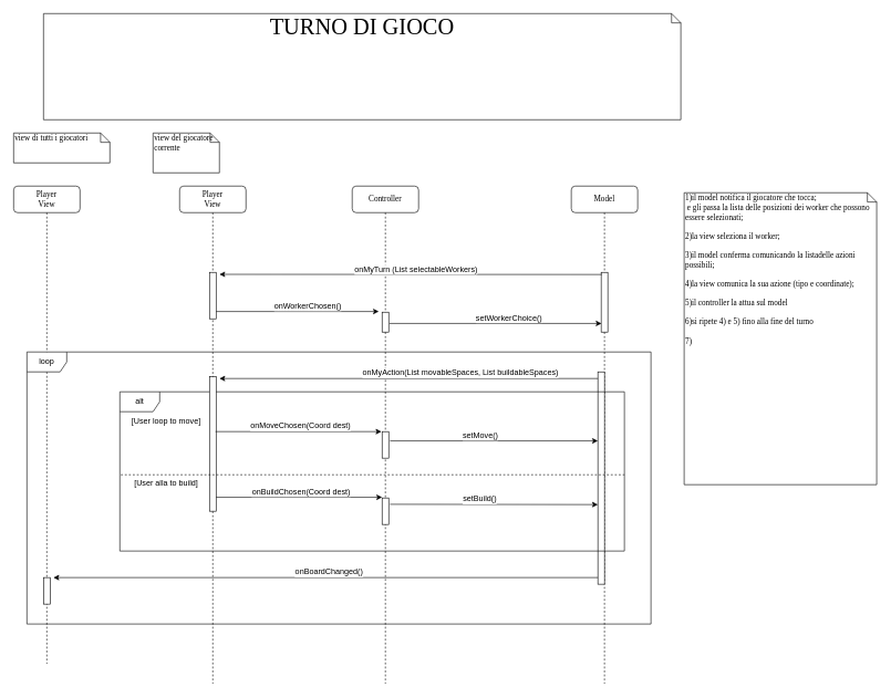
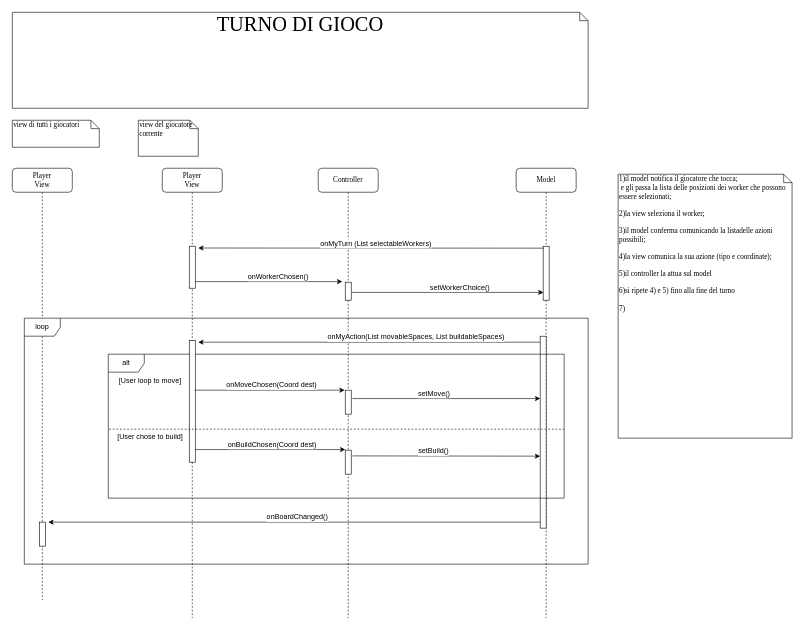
  <mxCell id="0" />
  <mxCell id="1" parent="0" />
  <mxCell id="2" value="Player&lt;div&gt;View&lt;/div&gt;" style="shape=umlLifeline;perimeter=lifelinePerimeter;whiteSpace=wrap;html=1;container=1;collapsible=0;recursiveResize=0;outlineConnect=0;rounded=1;shadow=0;comic=0;labelBackgroundColor=none;strokeWidth=1;fontFamily=Verdana;fontSize=12;align=center;connectable=0;allowArrows=0;" parent="1" vertex="1"><mxGeometry x="20" y="280" width="100" height="720" as="geometry" /></mxCell>
  <mxCell id="3" value="" style="html=1;points=[];perimeter=orthogonalPerimeter;rounded=0;shadow=0;comic=0;labelBackgroundColor=none;strokeWidth=1;fontFamily=Verdana;fontSize=12;align=center;connectable=0;allowArrows=0;" parent="2" vertex="1"><mxGeometry x="45" y="590" width="10" height="40" as="geometry" /></mxCell>
  <mxCell id="4" value="loop" style="shape=umlFrame;whiteSpace=wrap;html=1;" parent="1" vertex="1"><mxGeometry x="40" y="530" width="940" height="410" as="geometry" /></mxCell>
  <mxCell id="5" value="&lt;div&gt;Model&lt;/div&gt;" style="shape=umlLifeline;perimeter=lifelinePerimeter;whiteSpace=wrap;html=1;container=1;collapsible=0;recursiveResize=0;outlineConnect=0;rounded=1;shadow=0;comic=0;labelBackgroundColor=none;strokeWidth=1;fontFamily=Verdana;fontSize=12;align=center;connectable=0;allowArrows=0;" parent="1" vertex="1"><mxGeometry x="860" y="280" width="100" height="750" as="geometry" /></mxCell>
  <mxCell id="6" value="" style="html=1;points=[];perimeter=orthogonalPerimeter;rounded=0;shadow=0;comic=0;labelBackgroundColor=none;strokeWidth=1;fontFamily=Verdana;fontSize=12;align=center;connectable=0;allowArrows=0;" parent="5" vertex="1"><mxGeometry x="45" y="130" width="10" height="90" as="geometry" /></mxCell>
  <mxCell id="7" value="" style="html=1;points=[];perimeter=orthogonalPerimeter;rounded=0;shadow=0;comic=0;labelBackgroundColor=none;strokeWidth=1;fontFamily=Verdana;fontSize=12;align=center;connectable=0;allowArrows=0;" parent="1" vertex="1"><mxGeometry x="900" y="560" width="10" height="320" as="geometry" /></mxCell>
  <mxCell id="8" value="alt" style="shape=umlFrame;whiteSpace=wrap;html=1;" parent="1" vertex="1"><mxGeometry x="180" y="590" width="760" height="240" as="geometry" /></mxCell>
  <mxCell id="9" value="Controller" style="shape=umlLifeline;perimeter=lifelinePerimeter;whiteSpace=wrap;html=1;container=1;collapsible=0;recursiveResize=0;outlineConnect=0;rounded=1;shadow=0;comic=0;labelBackgroundColor=none;strokeWidth=1;fontFamily=Verdana;fontSize=12;align=center;allowArrows=0;connectable=0;" parent="1" vertex="1"><mxGeometry x="530" y="280" width="100" height="750" as="geometry" /></mxCell>
  <mxCell id="10" value="" style="html=1;points=[];perimeter=orthogonalPerimeter;rounded=0;shadow=0;comic=0;labelBackgroundColor=none;strokeWidth=1;fontFamily=Verdana;fontSize=12;align=center;connectable=0;" parent="9" vertex="1"><mxGeometry x="45" y="190" width="10" height="30" as="geometry" /></mxCell>
  <mxCell id="11" value="" style="html=1;points=[];perimeter=orthogonalPerimeter;rounded=0;shadow=0;comic=0;labelBackgroundColor=none;strokeWidth=1;fontFamily=Verdana;fontSize=12;align=center;connectable=0;" parent="9" vertex="1"><mxGeometry x="45" y="370" width="10" height="40" as="geometry" /></mxCell>
  <mxCell id="12" value="Player&lt;div&gt;View&lt;/div&gt;" style="shape=umlLifeline;perimeter=lifelinePerimeter;whiteSpace=wrap;html=1;container=1;collapsible=0;recursiveResize=0;outlineConnect=0;rounded=1;shadow=0;comic=0;labelBackgroundColor=none;strokeWidth=1;fontFamily=Verdana;fontSize=12;align=center;connectable=0;allowArrows=0;" parent="1" vertex="1"><mxGeometry x="270" y="280" width="100" height="750" as="geometry" /></mxCell>
  <mxCell id="13" value="" style="html=1;points=[];perimeter=orthogonalPerimeter;rounded=0;shadow=0;comic=0;labelBackgroundColor=none;strokeWidth=1;fontFamily=Verdana;fontSize=12;align=center;connectable=0;allowArrows=0;" parent="12" vertex="1"><mxGeometry x="45" y="130" width="10" height="70" as="geometry" /></mxCell>
  <mxCell id="14" value="" style="html=1;points=[];perimeter=orthogonalPerimeter;rounded=0;shadow=0;comic=0;labelBackgroundColor=none;strokeWidth=1;fontFamily=Verdana;fontSize=12;align=center;connectable=0;allowArrows=0;" parent="12" vertex="1"><mxGeometry x="45" y="287.5" width="10" height="202.5" as="geometry" /></mxCell>
  <mxCell id="15" value="view del giocatore corrente" style="shape=note;whiteSpace=wrap;html=1;size=14;verticalAlign=top;align=left;spacingTop=-6;rounded=0;shadow=0;comic=0;labelBackgroundColor=none;strokeWidth=1;fontFamily=Verdana;fontSize=12" parent="1" vertex="1"><mxGeometry x="230" y="200" width="100" height="60" as="geometry" /></mxCell>
  <mxCell id="16" value="&lt;div&gt;view di tutti i giocatori&lt;/div&gt;&lt;div&gt;&lt;br&gt;&lt;/div&gt;" style="shape=note;whiteSpace=wrap;html=1;size=14;verticalAlign=top;align=left;spacingTop=-6;rounded=0;shadow=0;comic=0;labelBackgroundColor=none;strokeWidth=1;fontFamily=Verdana;fontSize=12" parent="1" vertex="1"><mxGeometry x="20" y="200" width="145" height="45" as="geometry" /></mxCell>
- <mxCell id="17" value="&lt;div align=&quot;center&quot;&gt;&lt;font style=&quot;font-size: 34px&quot;&gt;TURNO DI GIOCO&lt;/font&gt;&lt;/div&gt;" style="shape=note;whiteSpace=wrap;html=1;size=14;verticalAlign=top;align=center;spacingTop=-6;rounded=0;shadow=0;comic=0;labelBackgroundColor=none;strokeWidth=1;fontFamily=Verdana;fontSize=12" parent="1" vertex="1"><mxGeometry x="65" y="20" width="960" height="160" as="geometry" /></mxCell>
+ <mxCell id="17" value="&lt;div align=&quot;center&quot;&gt;&lt;font style=&quot;font-size: 34px&quot;&gt;TURNO DI GIOCO&lt;/font&gt;&lt;/div&gt;" style="shape=note;whiteSpace=wrap;html=1;size=14;verticalAlign=top;align=center;spacingTop=-6;rounded=0;shadow=0;comic=0;labelBackgroundColor=none;strokeWidth=1;fontFamily=Verdana;fontSize=12" parent="1" vertex="1"><mxGeometry x="20" y="20" width="960" height="160" as="geometry" /></mxCell>
  <mxCell id="18" value="" style="endArrow=classic;html=1;exitX=0.1;exitY=0.273;exitDx=0;exitDy=0;exitPerimeter=0;" parent="1" edge="1"><mxGeometry width="50" height="50" relative="1" as="geometry"><mxPoint x="906" y="413.23" as="sourcePoint" /><mxPoint x="330" y="413" as="targetPoint" /></mxGeometry></mxCell>
  <mxCell id="19" value="onMyTurn (List selectableWorkers)" style="text;html=1;align=center;verticalAlign=middle;resizable=0;points=[];labelBackgroundColor=#ffffff;" parent="18" vertex="1" connectable="0"><mxGeometry x="-0.024" relative="1" as="geometry"><mxPoint y="-8" as="offset" /></mxGeometry></mxCell>
  <mxCell id="20" value="" style="endArrow=classic;html=1;" parent="1" edge="1"><mxGeometry width="50" height="50" relative="1" as="geometry"><mxPoint x="325" y="469" as="sourcePoint" /><mxPoint x="570" y="469" as="targetPoint" /></mxGeometry></mxCell>
  <mxCell id="21" value="onWorkerChosen()" style="text;html=1;align=center;verticalAlign=middle;resizable=0;points=[];labelBackgroundColor=#ffffff;" parent="20" vertex="1" connectable="0"><mxGeometry x="0.12" y="-3" relative="1" as="geometry"><mxPoint y="-12" as="offset" /></mxGeometry></mxCell>
  <mxCell id="22" value="" style="endArrow=classic;html=1;" parent="1" edge="1"><mxGeometry width="50" height="50" relative="1" as="geometry"><mxPoint x="586" y="487" as="sourcePoint" /><mxPoint x="905.5" y="487" as="targetPoint" /></mxGeometry></mxCell>
  <mxCell id="23" value="setWorkerChoice()" style="text;html=1;align=center;verticalAlign=middle;resizable=0;points=[];labelBackgroundColor=#ffffff;" parent="22" vertex="1" connectable="0"><mxGeometry x="0.123" relative="1" as="geometry"><mxPoint y="-9" as="offset" /></mxGeometry></mxCell>
  <mxCell id="24" value="" style="endArrow=classic;html=1;" parent="1" edge="1"><mxGeometry width="50" height="50" relative="1" as="geometry"><mxPoint x="900" y="570" as="sourcePoint" /><mxPoint x="330" y="570" as="targetPoint" /></mxGeometry></mxCell>
  <mxCell id="25" value="&lt;div&gt;onMyAction(List movableSpaces, List buildableSpaces)&lt;/div&gt;" style="text;html=1;align=center;verticalAlign=middle;resizable=0;points=[];labelBackgroundColor=#ffffff;" parent="24" vertex="1" connectable="0"><mxGeometry x="-0.329" y="-2" relative="1" as="geometry"><mxPoint x="-17" y="-7" as="offset" /></mxGeometry></mxCell>
  <mxCell id="26" value="" style="endArrow=classic;html=1;" parent="1" edge="1"><mxGeometry width="50" height="50" relative="1" as="geometry"><mxPoint x="324" y="650" as="sourcePoint" /><mxPoint x="574" y="650" as="targetPoint" /></mxGeometry></mxCell>
  <mxCell id="27" value="onMoveChosen(Coord dest)" style="text;html=1;align=center;verticalAlign=middle;resizable=0;points=[];labelBackgroundColor=#ffffff;" parent="26" vertex="1" connectable="0"><mxGeometry x="0.078" y="-2" relative="1" as="geometry"><mxPoint x="-8" y="-11" as="offset" /></mxGeometry></mxCell>
  <mxCell id="28" value="" style="endArrow=classic;html=1;" parent="1" edge="1"><mxGeometry width="50" height="50" relative="1" as="geometry"><mxPoint x="587" y="664" as="sourcePoint" /><mxPoint x="900" y="664" as="targetPoint" /></mxGeometry></mxCell>
  <mxCell id="29" value="&lt;div&gt;setMove()&lt;/div&gt;" style="text;html=1;align=center;verticalAlign=middle;resizable=0;points=[];labelBackgroundColor=#ffffff;" parent="28" vertex="1" connectable="0"><mxGeometry x="-0.136" y="-1" relative="1" as="geometry"><mxPoint y="-10" as="offset" /></mxGeometry></mxCell>
  <mxCell id="30" value="" style="endArrow=classic;html=1;" parent="1" edge="1"><mxGeometry width="50" height="50" relative="1" as="geometry"><mxPoint x="900" y="870" as="sourcePoint" /><mxPoint x="80" y="870" as="targetPoint" /></mxGeometry></mxCell>
  <mxCell id="31" value="onBoardChanged()" style="text;html=1;align=center;verticalAlign=middle;resizable=0;points=[];labelBackgroundColor=#ffffff;" parent="30" vertex="1" connectable="0"><mxGeometry x="-0.22" y="1" relative="1" as="geometry"><mxPoint x="-86" y="-10" as="offset" /></mxGeometry></mxCell>
  <mxCell id="32" value="&lt;div&gt;1)il model notifica il giocatore che tocca;&lt;/div&gt;&lt;div&gt;&amp;nbsp;e gli passa la lista delle posizioni dei worker che possono essere selezionati;&lt;/div&gt;&lt;div&gt;&lt;br&gt;&lt;/div&gt;&lt;div&gt;2)la view seleziona il worker;&lt;/div&gt;&lt;div&gt;&lt;br&gt;&lt;/div&gt;&lt;div&gt;3)il model conferma comunicando la listadelle azioni possibili;&lt;/div&gt;&lt;div&gt;&lt;br&gt;&lt;/div&gt;&lt;div&gt;4)la view comunica la sua azione (tipo e coordinate);&lt;/div&gt;&lt;div&gt;&lt;br&gt;&lt;/div&gt;&lt;div&gt;5)il controller la attua sul model&lt;/div&gt;&lt;div&gt;&lt;br&gt;&lt;/div&gt;&lt;div&gt;6)si ripete 4) e 5) fino alla fine del turno&lt;/div&gt;&lt;div&gt;&lt;br&gt;&lt;/div&gt;&lt;div&gt;7)&lt;br&gt;&lt;/div&gt;" style="shape=note;whiteSpace=wrap;html=1;size=14;verticalAlign=top;align=left;spacingTop=-6;rounded=0;shadow=0;comic=0;labelBackgroundColor=none;strokeWidth=1;fontFamily=Verdana;fontSize=12" parent="1" vertex="1"><mxGeometry x="1030" y="290" width="290" height="440" as="geometry" /></mxCell>
  <mxCell id="33" value="[User loop to move]" style="text;html=1;strokeColor=none;fillColor=none;align=center;verticalAlign=middle;whiteSpace=wrap;rounded=0;" parent="1" vertex="1"><mxGeometry x="190" y="625" width="120" height="20" as="geometry" /></mxCell>
- <mxCell id="34" value="[User alla to build]" style="text;html=1;strokeColor=none;fillColor=none;align=center;verticalAlign=middle;whiteSpace=wrap;rounded=0;" parent="1" vertex="1"><mxGeometry x="190" y="718" width="120" height="20" as="geometry" /></mxCell>
+ <mxCell id="34" value="[User chose to build]" style="text;html=1;strokeColor=none;fillColor=none;align=center;verticalAlign=middle;whiteSpace=wrap;rounded=0;" parent="1" vertex="1"><mxGeometry x="190" y="718" width="120" height="20" as="geometry" /></mxCell>
  <mxCell id="35" value="" style="html=1;points=[];perimeter=orthogonalPerimeter;rounded=0;shadow=0;comic=0;labelBackgroundColor=none;strokeWidth=1;fontFamily=Verdana;fontSize=12;align=center;connectable=0;" parent="1" vertex="1"><mxGeometry x="575" y="750" width="10" height="40" as="geometry" /></mxCell>
  <mxCell id="36" value="" style="endArrow=none;dashed=1;html=1;exitX=0.002;exitY=0.521;exitDx=0;exitDy=0;exitPerimeter=0;entryX=1;entryY=0.521;entryDx=0;entryDy=0;entryPerimeter=0;" parent="1" source="8" target="8" edge="1"><mxGeometry width="50" height="50" relative="1" as="geometry"><mxPoint x="610" y="750" as="sourcePoint" /><mxPoint x="660" y="700" as="targetPoint" /></mxGeometry></mxCell>
  <mxCell id="37" value="" style="endArrow=classic;html=1;" parent="1" edge="1"><mxGeometry width="50" height="50" relative="1" as="geometry"><mxPoint x="587" y="759.58" as="sourcePoint" /><mxPoint x="900" y="760" as="targetPoint" /></mxGeometry></mxCell>
  <mxCell id="38" value="&lt;div&gt;setBuild()&lt;/div&gt;" style="text;html=1;align=center;verticalAlign=middle;resizable=0;points=[];labelBackgroundColor=#ffffff;" parent="37" vertex="1" connectable="0"><mxGeometry x="-0.136" y="-1" relative="1" as="geometry"><mxPoint y="-9" as="offset" /></mxGeometry></mxCell>
  <mxCell id="39" value="" style="endArrow=classic;html=1;" edge="1" parent="1"><mxGeometry width="50" height="50" relative="1" as="geometry"><mxPoint x="325" y="749" as="sourcePoint" /><mxPoint x="575" y="749" as="targetPoint" /></mxGeometry></mxCell>
  <mxCell id="40" value="onBuildChosen(Coord dest)" style="text;html=1;align=center;verticalAlign=middle;resizable=0;points=[];labelBackgroundColor=#ffffff;" vertex="1" connectable="0" parent="39"><mxGeometry x="0.078" y="-2" relative="1" as="geometry"><mxPoint x="-8" y="-11" as="offset" /></mxGeometry></mxCell>
